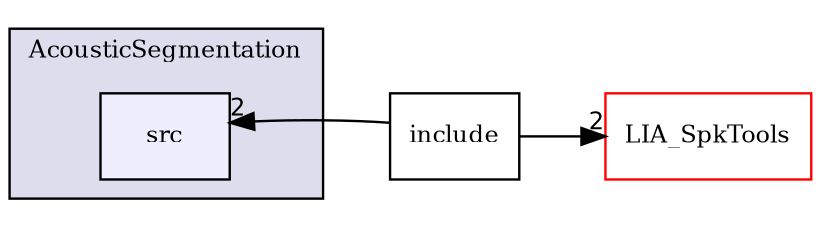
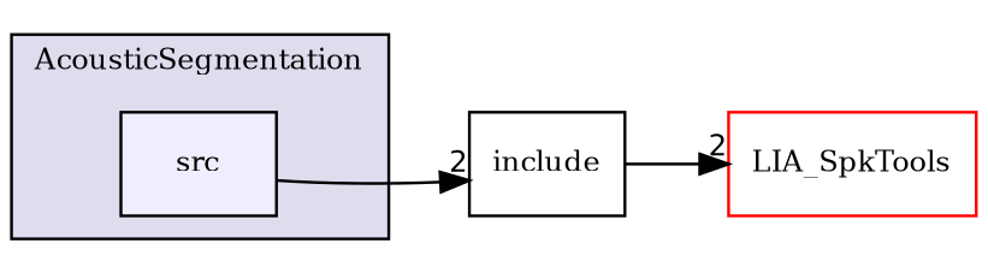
  digraph {
    compound=true
    fontname="DejaVu Serif"
    rankdir=LR
    node [fontname="DejaVu Serif" fontsize=10 shape=box style=filled]
    edge [fontname="DejaVu Serif" headlabel=2 labeldistance=1.5 labelfontname=Helvetica labelfontsize=10]
    n1 [fillcolor="#eeeeff" label=src pencolor=black]
    n2 [label=include style=""]
    n3 [color=red fillcolor=white label=LIA_SpkTools]
    subgraph cluster_1 {
      bgcolor="#ddddee"
      fontsize=10
      label=AcousticSegmentation
      pencolor=black
      n1
    }
-   n2 -> n1
+   n1 -> n2
    n2 -> n3
  }
